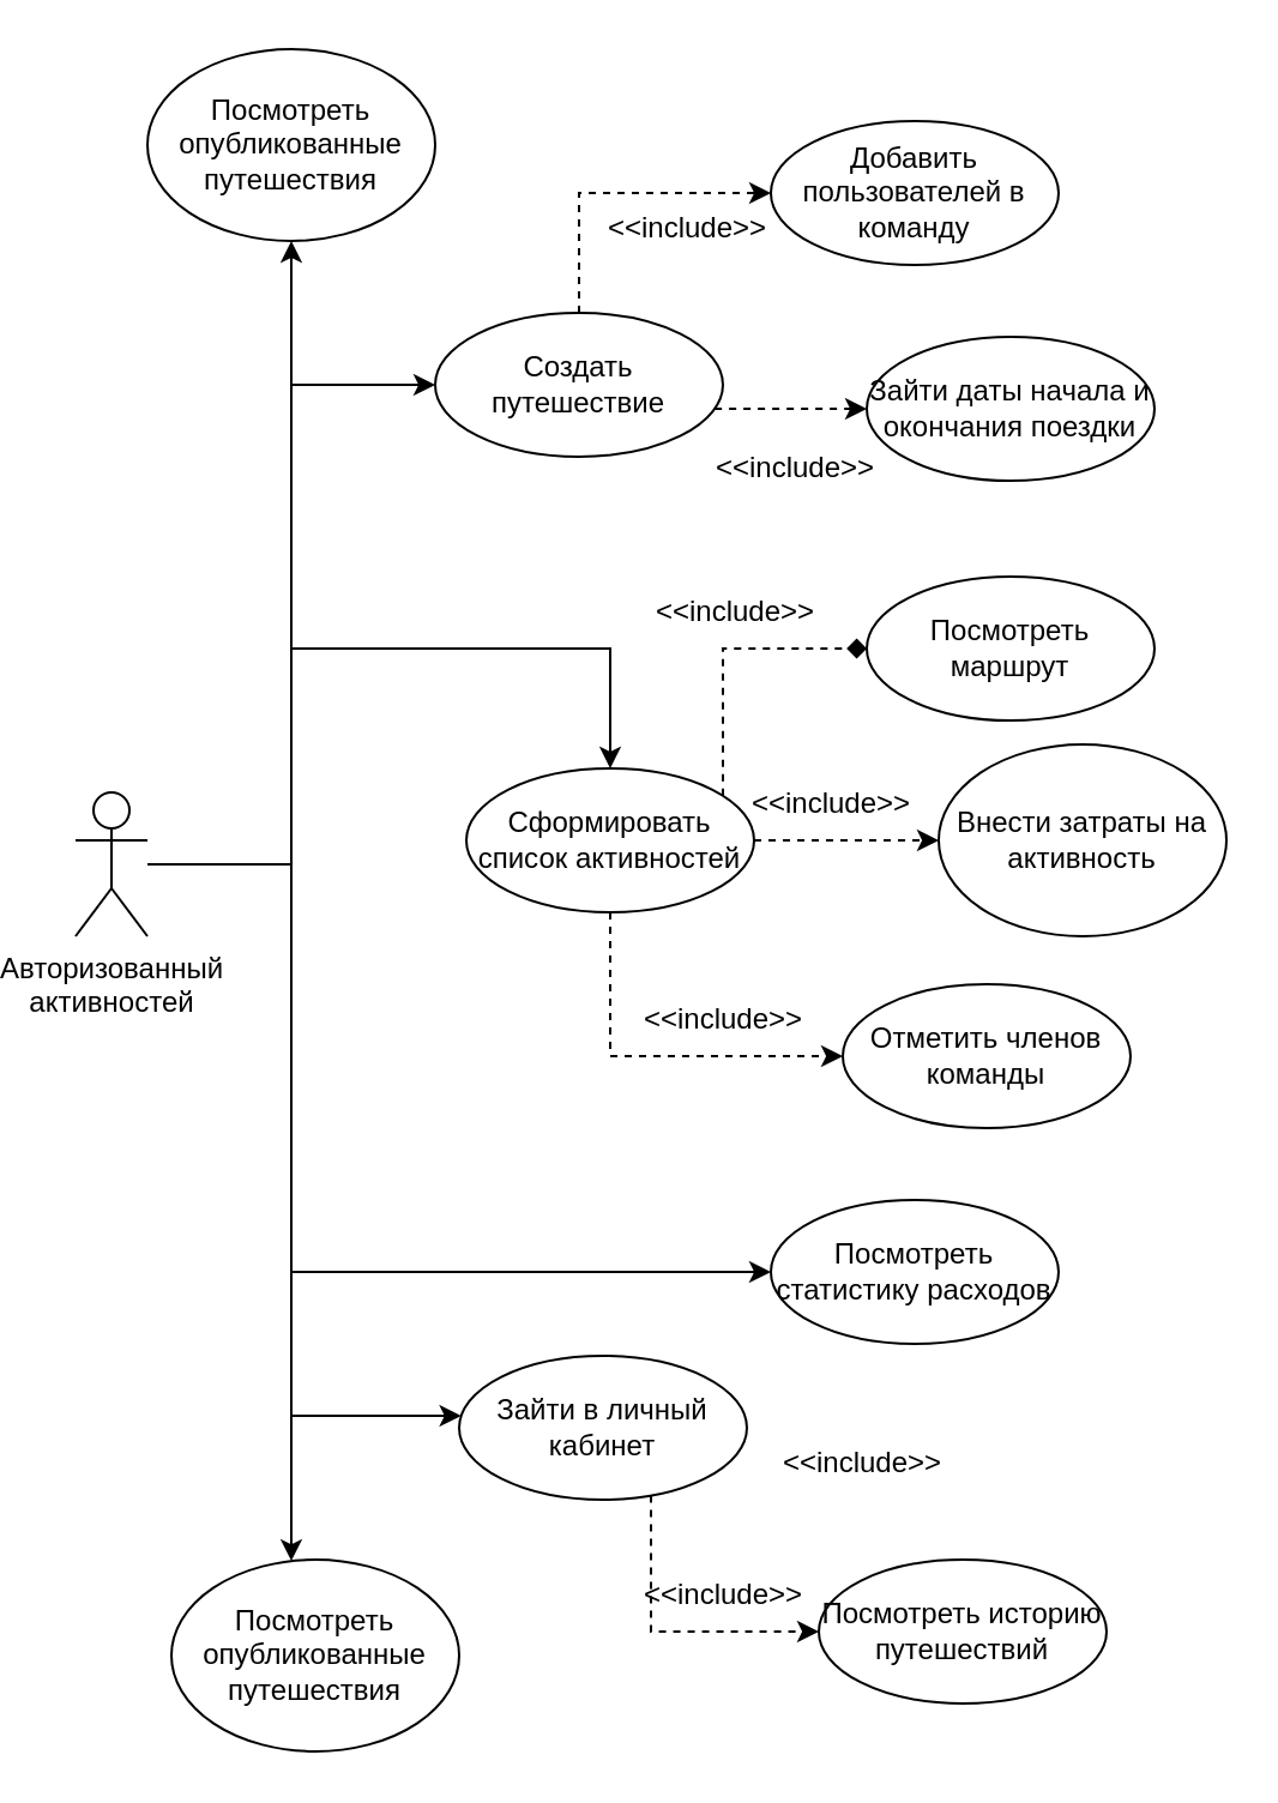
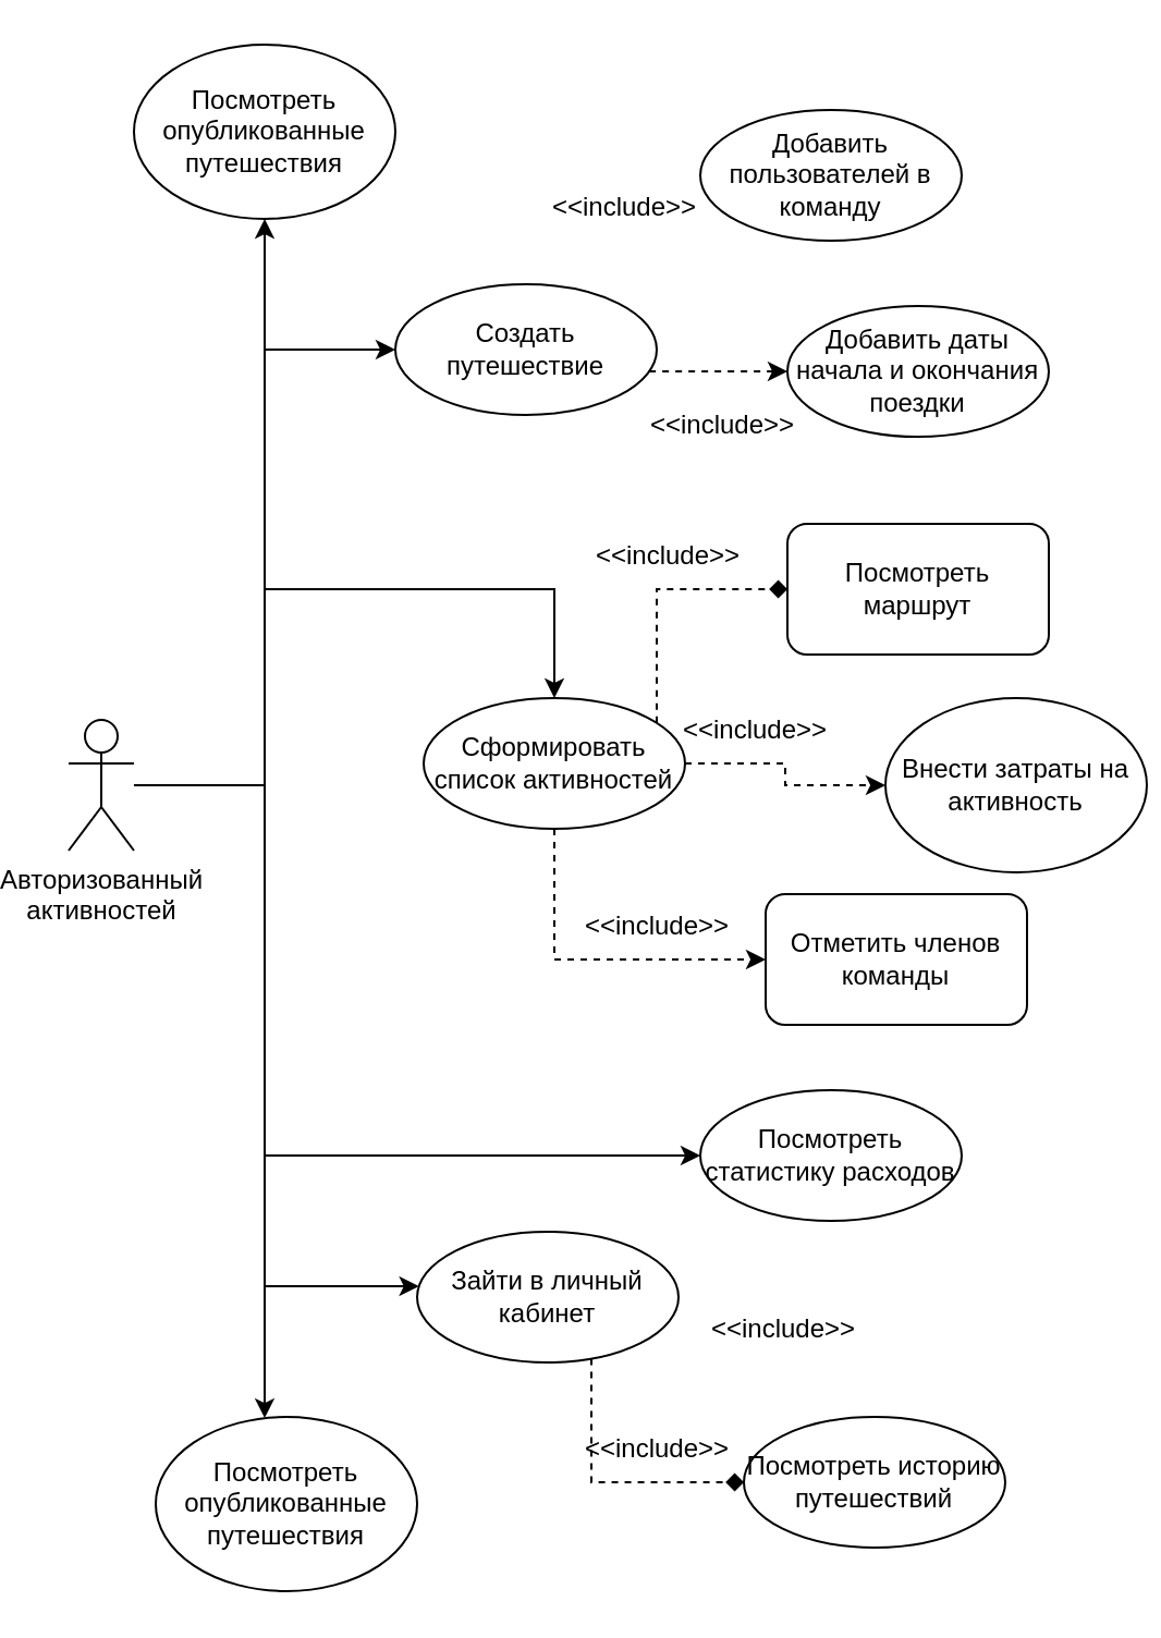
  <mxCell id="0" />
  <mxCell id="1" parent="0" />
  <mxCell id="2" style="rounded=0;orthogonalLoop=1;jettySize=auto;html=1;edgeStyle=orthogonalEdgeStyle;" parent="1" source="5" target="13" edge="1"><mxGeometry relative="1" as="geometry"><Array as="points"><mxPoint x="110" y="360" /><mxPoint x="110" y="160" /></Array></mxGeometry></mxCell>
  <mxCell id="3" style="edgeStyle=orthogonalEdgeStyle;rounded=0;orthogonalLoop=1;jettySize=auto;html=1;" parent="1" source="5" target="21" edge="1"><mxGeometry relative="1" as="geometry"><Array as="points"><mxPoint x="110" y="360" /><mxPoint x="110" y="590" /></Array></mxGeometry></mxCell>
  <mxCell id="4" style="edgeStyle=orthogonalEdgeStyle;rounded=0;orthogonalLoop=1;jettySize=auto;html=1;" edge="1" parent="1" source="5" target="33"><mxGeometry relative="1" as="geometry"><Array as="points"><mxPoint x="110" y="360" /></Array></mxGeometry></mxCell>
  <mxCell id="5" value="Авторизованный&lt;br&gt;активностей" style="shape=umlActor;verticalLabelPosition=bottom;verticalAlign=top;html=1;outlineConnect=0;" parent="1" vertex="1"><mxGeometry x="20" y="330" width="30" height="60" as="geometry" /></mxCell>
  <mxCell id="6" value="Посмотреть опубликованные путешествия" style="ellipse;whiteSpace=wrap;html=1;" parent="1" vertex="1"><mxGeometry x="60" y="650" width="120" height="80" as="geometry" /></mxCell>
  <mxCell id="7" style="edgeStyle=orthogonalEdgeStyle;rounded=0;orthogonalLoop=1;jettySize=auto;html=1;dashed=1;" parent="1" source="9" target="22" edge="1"><mxGeometry relative="1" as="geometry" /></mxCell>
  <mxCell id="8" style="edgeStyle=orthogonalEdgeStyle;rounded=0;orthogonalLoop=1;jettySize=auto;html=1;dashed=1;" parent="1" source="9" target="23" edge="1"><mxGeometry relative="1" as="geometry"><Array as="points"><mxPoint x="243" y="440" /></Array></mxGeometry></mxCell>
  <mxCell id="9" value="Сформировать список активностей" style="ellipse;whiteSpace=wrap;html=1;" parent="1" vertex="1"><mxGeometry x="183" y="320" width="120" height="60" as="geometry" /></mxCell>
  <mxCell id="10" style="edgeStyle=orthogonalEdgeStyle;rounded=0;orthogonalLoop=1;jettySize=auto;html=1;dashed=1;endArrow=diamond;" parent="1" source="9" target="18" edge="1"><mxGeometry relative="1" as="geometry"><Array as="points"><mxPoint x="290" y="270" /></Array></mxGeometry></mxCell>
- <mxCell id="11" style="edgeStyle=orthogonalEdgeStyle;rounded=0;orthogonalLoop=1;jettySize=auto;html=1;dashed=1;" parent="1" source="13" target="17" edge="1"><mxGeometry relative="1" as="geometry"><Array as="points"><mxPoint x="230" y="80" /></Array></mxGeometry></mxCell>
  <mxCell id="12" style="edgeStyle=orthogonalEdgeStyle;rounded=0;orthogonalLoop=1;jettySize=auto;html=1;dashed=1;" parent="1" source="13" target="16" edge="1"><mxGeometry relative="1" as="geometry"><Array as="points"><mxPoint x="340" y="170" /><mxPoint x="340" y="170" /></Array></mxGeometry></mxCell>
  <mxCell id="13" value="Создать путешествие" style="ellipse;whiteSpace=wrap;html=1;" parent="1" vertex="1"><mxGeometry x="170" y="130" width="120" height="60" as="geometry" /></mxCell>
  <mxCell id="14" style="rounded=0;orthogonalLoop=1;jettySize=auto;html=1;edgeStyle=orthogonalEdgeStyle;" parent="1" source="5" target="9" edge="1"><mxGeometry relative="1" as="geometry"><mxPoint x="60" y="360" as="sourcePoint" /><mxPoint x="200" y="271" as="targetPoint" /><Array as="points"><mxPoint x="110" y="360" /><mxPoint x="110" y="270" /><mxPoint x="243" y="270" /></Array></mxGeometry></mxCell>
  <mxCell id="15" style="rounded=0;orthogonalLoop=1;jettySize=auto;html=1;edgeStyle=orthogonalEdgeStyle;" parent="1" source="5" target="6" edge="1"><mxGeometry relative="1" as="geometry"><mxPoint x="60" y="372" as="sourcePoint" /><mxPoint x="182" y="391" as="targetPoint" /><Array as="points"><mxPoint x="110" y="360" /></Array></mxGeometry></mxCell>
- <mxCell id="16" value="Зайти даты начала и окончания поездки" style="ellipse;whiteSpace=wrap;html=1;" parent="1" vertex="1"><mxGeometry x="350" y="140" width="120" height="60" as="geometry" /></mxCell>
+ <mxCell id="16" value="Добавить даты начала и окончания поездки" style="ellipse;whiteSpace=wrap;html=1;" parent="1" vertex="1"><mxGeometry x="350" y="140" width="120" height="60" as="geometry" /></mxCell>
  <mxCell id="17" value="Добавить пользователей в команду" style="ellipse;whiteSpace=wrap;html=1;" parent="1" vertex="1"><mxGeometry x="310" y="50" width="120" height="60" as="geometry" /></mxCell>
- <mxCell id="18" value="Посмотреть маршрут" style="ellipse;whiteSpace=wrap;html=1;" parent="1" vertex="1"><mxGeometry x="350" y="240" width="120" height="60" as="geometry" /></mxCell>
- <mxCell id="19" value="" style="edgeStyle=orthogonalEdgeStyle;rounded=0;orthogonalLoop=1;jettySize=auto;html=1;dashed=1;" parent="1" source="21" target="24" edge="1"><mxGeometry relative="1" as="geometry"><Array as="points"><mxPoint x="260" y="680" /></Array></mxGeometry></mxCell>
+ <mxCell id="18" value="Посмотреть маршрут" style="whiteSpace=wrap;html=1;rounded=1;" parent="1" vertex="1"><mxGeometry x="350" y="240" width="120" height="60" as="geometry" /></mxCell>
+ <mxCell id="19" value="" style="edgeStyle=orthogonalEdgeStyle;rounded=0;orthogonalLoop=1;jettySize=auto;html=1;dashed=1;endArrow=diamond;" parent="1" source="21" target="24" edge="1"><mxGeometry relative="1" as="geometry"><Array as="points"><mxPoint x="260" y="680" /></Array></mxGeometry></mxCell>
  <mxCell id="20" value="" style="edgeStyle=orthogonalEdgeStyle;rounded=0;orthogonalLoop=1;jettySize=auto;html=1;" parent="1" source="5" target="25" edge="1"><mxGeometry relative="1" as="geometry"><Array as="points"><mxPoint x="110" y="360" /><mxPoint x="110" y="530" /></Array></mxGeometry></mxCell>
  <mxCell id="21" value="Зайти в личный кабинет" style="ellipse;whiteSpace=wrap;html=1;" parent="1" vertex="1"><mxGeometry x="180" y="565" width="120" height="60" as="geometry" /></mxCell>
- <mxCell id="22" value="Внести затраты на активность" style="ellipse;whiteSpace=wrap;html=1;" parent="1" vertex="1"><mxGeometry x="380" y="310" width="120" height="80" as="geometry" /></mxCell>
- <mxCell id="23" value="Отметить членов команды" style="ellipse;whiteSpace=wrap;html=1;" parent="1" vertex="1"><mxGeometry x="340" y="410" width="120" height="60" as="geometry" /></mxCell>
+ <mxCell id="22" value="Внести затраты на активность" style="ellipse;whiteSpace=wrap;html=1;" parent="1" vertex="1"><mxGeometry x="395" y="320" width="120" height="80" as="geometry" /></mxCell>
+ <mxCell id="23" value="Отметить членов команды" style="whiteSpace=wrap;html=1;rounded=1;" parent="1" vertex="1"><mxGeometry x="340" y="410" width="120" height="60" as="geometry" /></mxCell>
  <mxCell id="24" value="Посмотреть историю путешествий" style="ellipse;whiteSpace=wrap;html=1;" parent="1" vertex="1"><mxGeometry x="330" y="650" width="120" height="60" as="geometry" /></mxCell>
  <mxCell id="25" value="Посмотреть статистику расходов" style="ellipse;whiteSpace=wrap;html=1;" parent="1" vertex="1"><mxGeometry x="310" y="500" width="120" height="60" as="geometry" /></mxCell>
  <mxCell id="26" value="&amp;lt;&amp;lt;include&amp;gt;&amp;gt;" style="text;html=1;align=center;verticalAlign=middle;resizable=0;points=[];autosize=1;strokeColor=none;fillColor=none;" parent="1" vertex="1"><mxGeometry x="245" y="650" width="90" height="30" as="geometry" /></mxCell>
  <mxCell id="27" value="&amp;lt;&amp;lt;include&amp;gt;&amp;gt;" style="text;html=1;align=center;verticalAlign=middle;resizable=0;points=[];autosize=1;strokeColor=none;fillColor=none;" parent="1" vertex="1"><mxGeometry x="303" y="595" width="90" height="30" as="geometry" /></mxCell>
  <mxCell id="28" value="&amp;lt;&amp;lt;include&amp;gt;&amp;gt;" style="text;html=1;align=center;verticalAlign=middle;resizable=0;points=[];autosize=1;strokeColor=none;fillColor=none;" parent="1" vertex="1"><mxGeometry x="245" y="410" width="90" height="30" as="geometry" /></mxCell>
  <mxCell id="29" value="&amp;lt;&amp;lt;include&amp;gt;&amp;gt;" style="text;html=1;align=center;verticalAlign=middle;resizable=0;points=[];autosize=1;strokeColor=none;fillColor=none;" parent="1" vertex="1"><mxGeometry x="290" y="320" width="90" height="30" as="geometry" /></mxCell>
  <mxCell id="30" value="&amp;lt;&amp;lt;include&amp;gt;&amp;gt;" style="text;html=1;align=center;verticalAlign=middle;resizable=0;points=[];autosize=1;strokeColor=none;fillColor=none;" parent="1" vertex="1"><mxGeometry x="275" y="180" width="90" height="30" as="geometry" /></mxCell>
  <mxCell id="31" value="&amp;lt;&amp;lt;include&amp;gt;&amp;gt;" style="text;html=1;align=center;verticalAlign=middle;resizable=0;points=[];autosize=1;strokeColor=none;fillColor=none;" parent="1" vertex="1"><mxGeometry x="230" y="80" width="90" height="30" as="geometry" /></mxCell>
  <mxCell id="32" value="&amp;lt;&amp;lt;include&amp;gt;&amp;gt;" style="text;html=1;align=center;verticalAlign=middle;resizable=0;points=[];autosize=1;strokeColor=none;fillColor=none;" parent="1" vertex="1"><mxGeometry x="250" y="240" width="90" height="30" as="geometry" /></mxCell>
  <mxCell id="33" value="Посмотреть опубликованные путешествия" style="ellipse;whiteSpace=wrap;html=1;" vertex="1" parent="1"><mxGeometry x="50" y="20" width="120" height="80" as="geometry" /></mxCell>
